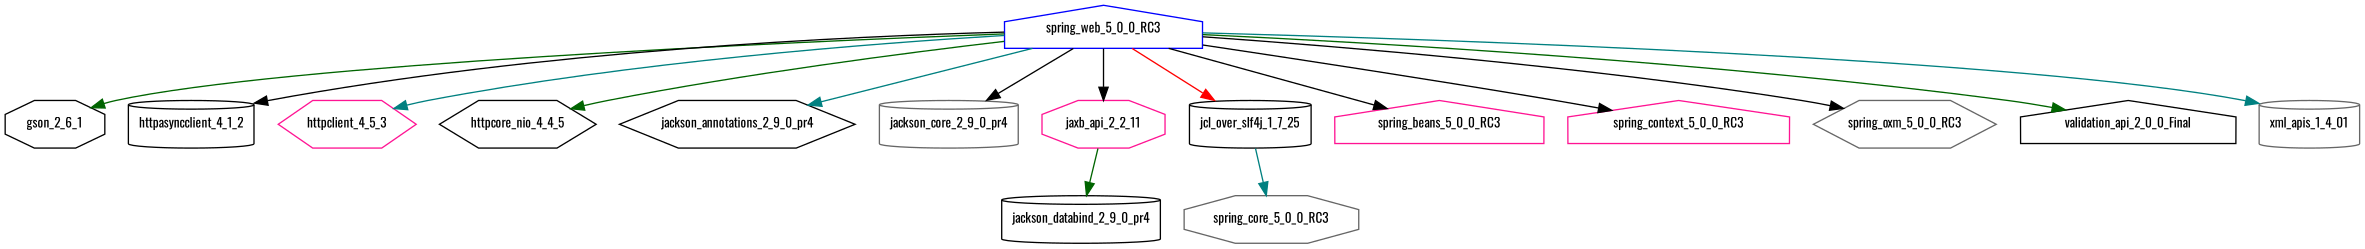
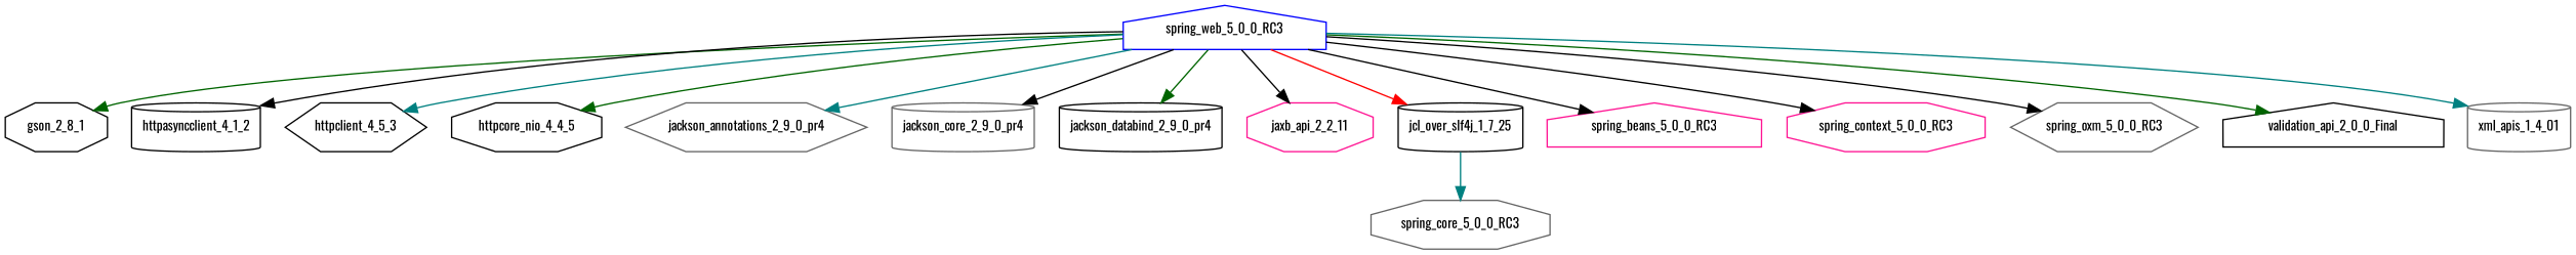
  digraph {
    fontname=Oswald
    node [color=black fontname=Oswald fontsize=10.0 shape=cylinder]
    edge [color=black fontname=Oswald]
    spring_web_5_0_0_RC3 [color=blue shape=house]
-   gson_2_8_1 [shape=octagon label=gson_2_6_1]
+   gson_2_8_1 [shape=octagon]
    httpasyncclient_4_1_2
-   httpclient_4_5_3 [color=deeppink shape=hexagon]
-   httpcore_nio_4_4_5 [shape=hexagon]
-   jackson_annotations_2_9_0_pr4 [shape=hexagon]
+   httpclient_4_5_3 [shape=hexagon]
+   httpcore_nio_4_4_5 [shape=octagon]
+   jackson_annotations_2_9_0_pr4 [color=gray40 shape=hexagon]
    jackson_core_2_9_0_pr4 [color=gray40]
    jackson_databind_2_9_0_pr4
    jaxb_api_2_2_11 [color=deeppink shape=octagon]
    jcl_over_slf4j_1_7_25
    spring_beans_5_0_0_RC3 [color=deeppink shape=house]
-   spring_context_5_0_0_RC3 [color=deeppink shape=house]
+   spring_context_5_0_0_RC3 [color=deeppink shape=octagon]
    spring_oxm_5_0_0_RC3 [color=gray40 shape=hexagon]
    validation_api_2_0_0_Final [shape=house]
    xml_apis_1_4_01 [color=gray40]
    spring_core_5_0_0_RC3 [color=gray40 shape=octagon]
    spring_web_5_0_0_RC3 -> gson_2_8_1 [color=darkgreen]
    spring_web_5_0_0_RC3 -> httpasyncclient_4_1_2
    spring_web_5_0_0_RC3 -> httpclient_4_5_3 [color=teal]
    spring_web_5_0_0_RC3 -> httpcore_nio_4_4_5 [color=darkgreen]
    spring_web_5_0_0_RC3 -> jackson_annotations_2_9_0_pr4 [color=teal]
    spring_web_5_0_0_RC3 -> jackson_core_2_9_0_pr4
-   jaxb_api_2_2_11 -> jackson_databind_2_9_0_pr4 [color=darkgreen]
+   spring_web_5_0_0_RC3 -> jackson_databind_2_9_0_pr4 [color=darkgreen]
    spring_web_5_0_0_RC3 -> jaxb_api_2_2_11
    spring_web_5_0_0_RC3 -> jcl_over_slf4j_1_7_25 [color=red]
    spring_web_5_0_0_RC3 -> spring_beans_5_0_0_RC3
    spring_web_5_0_0_RC3 -> spring_context_5_0_0_RC3
    spring_web_5_0_0_RC3 -> spring_oxm_5_0_0_RC3
    spring_web_5_0_0_RC3 -> validation_api_2_0_0_Final [color=darkgreen]
    spring_web_5_0_0_RC3 -> xml_apis_1_4_01 [color=teal]
    jcl_over_slf4j_1_7_25 -> spring_core_5_0_0_RC3 [color=teal]
  }
